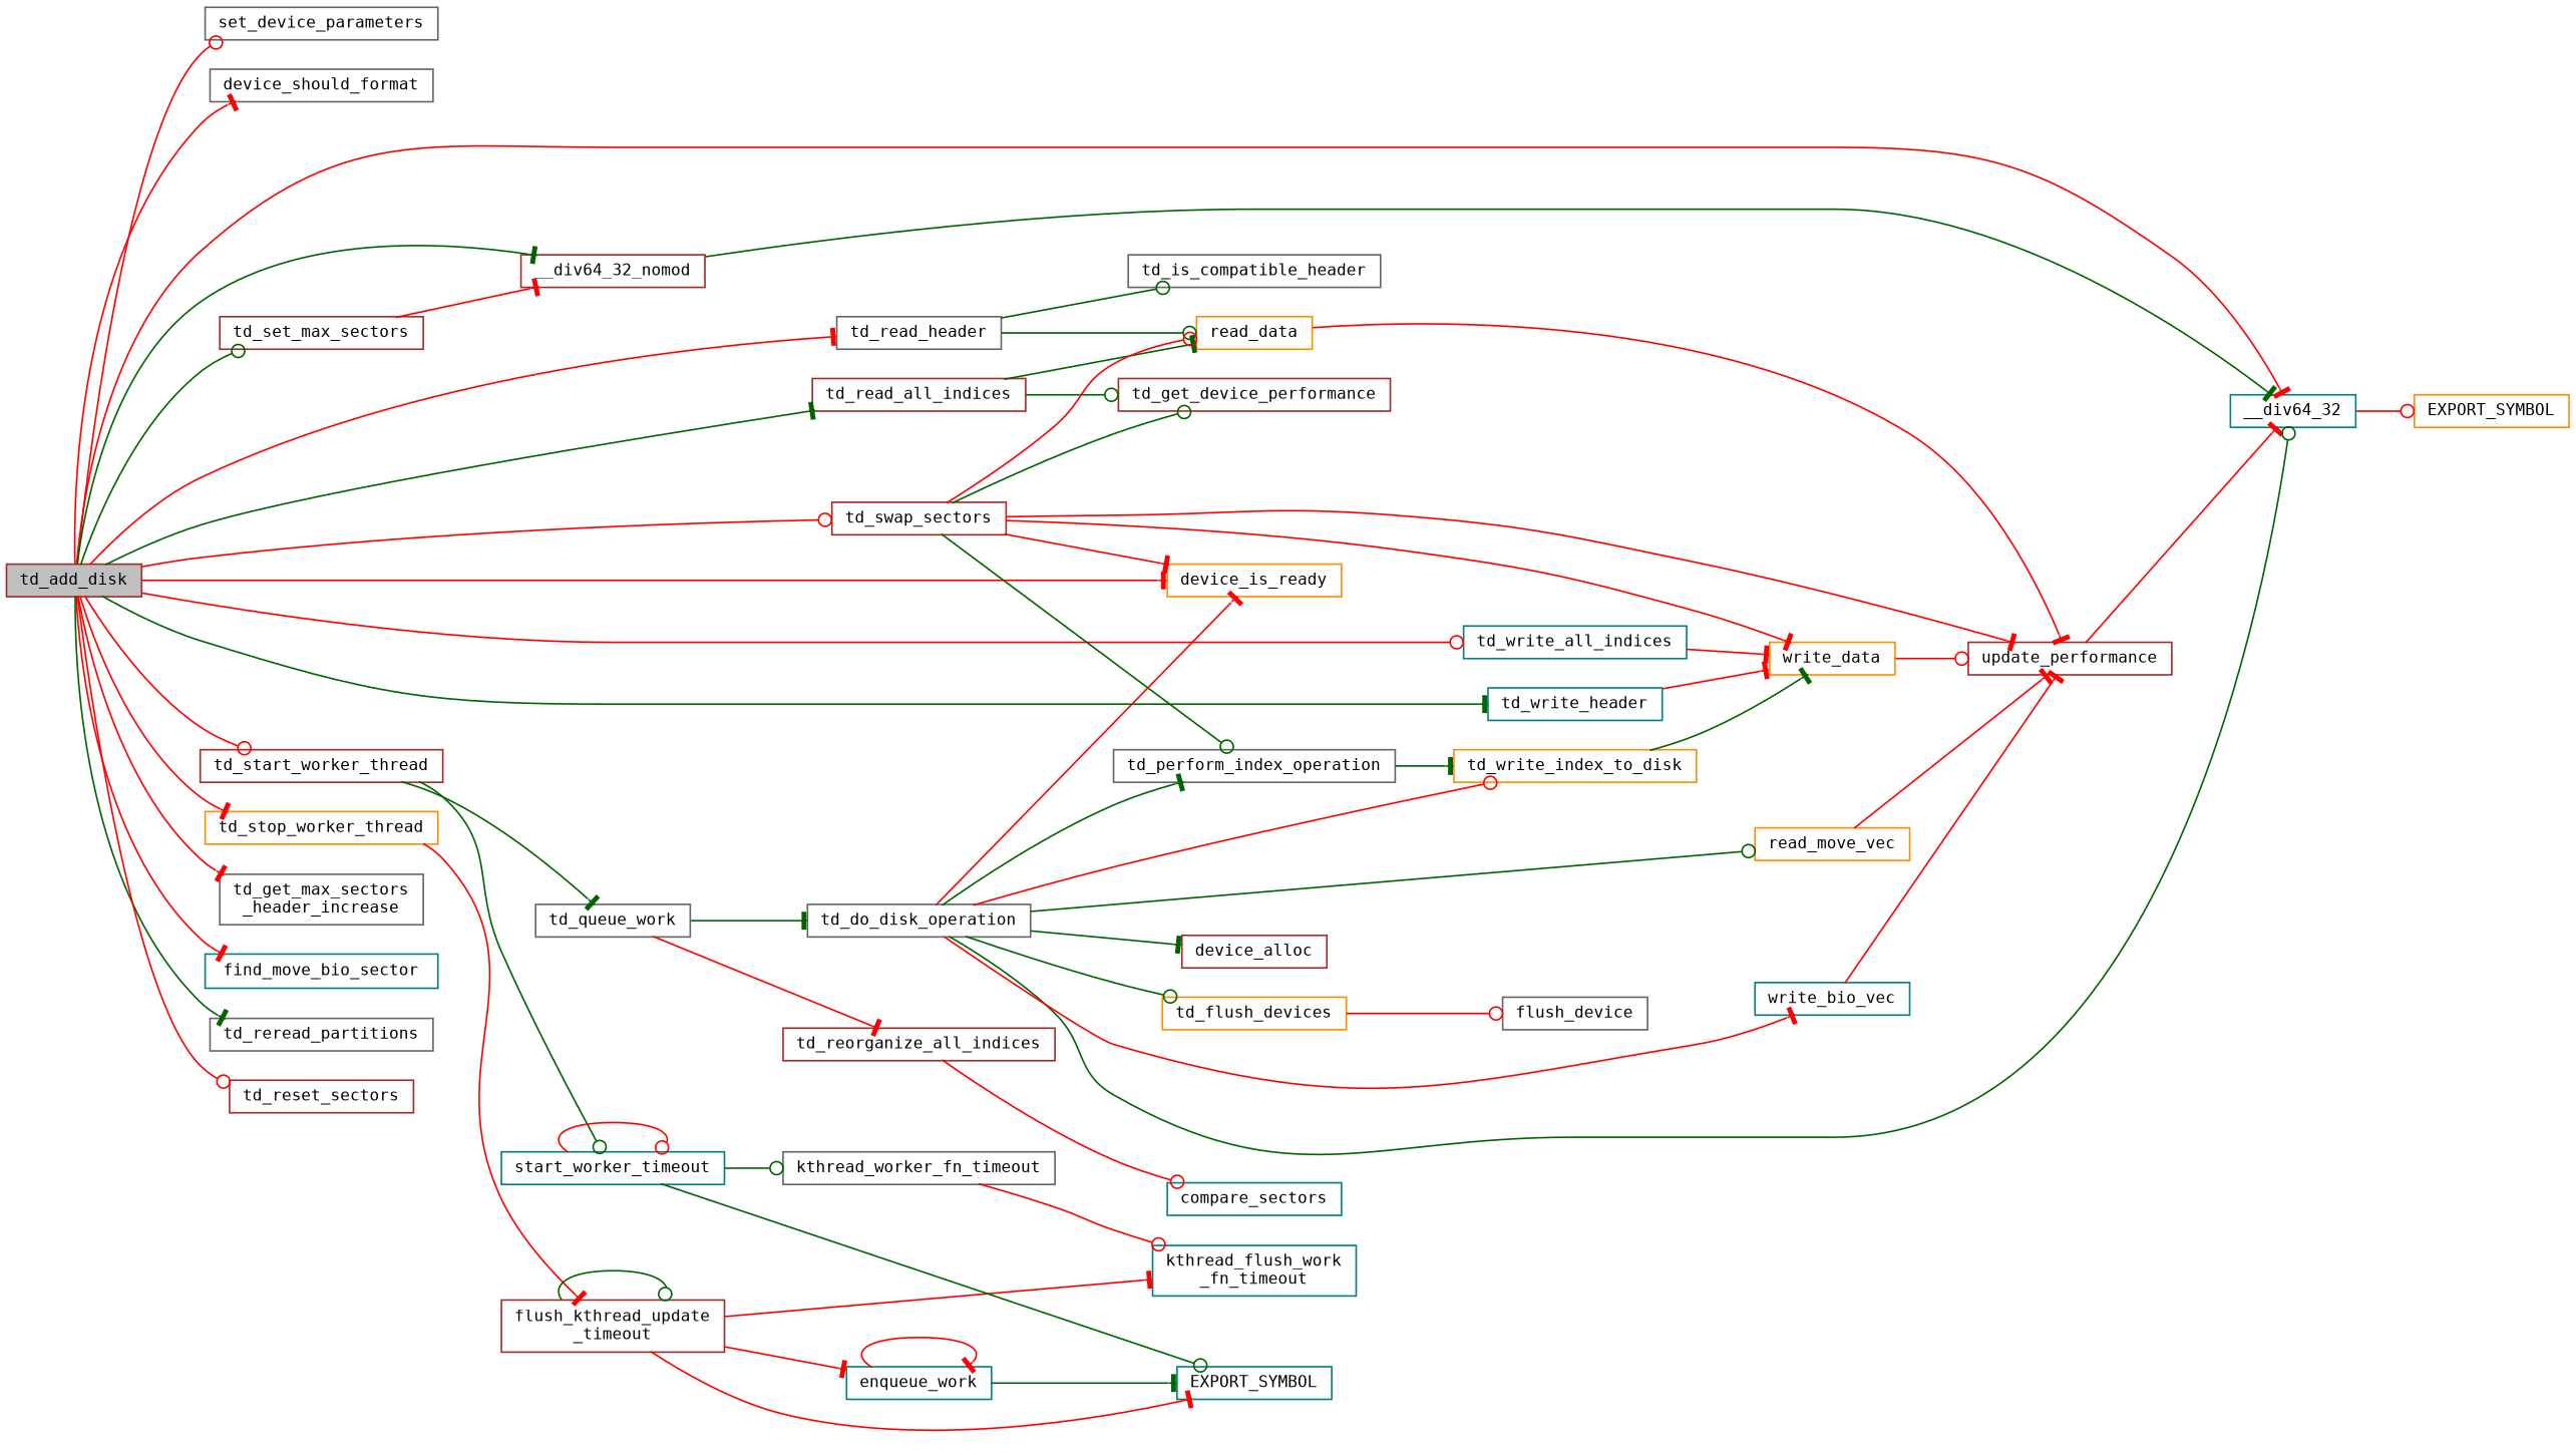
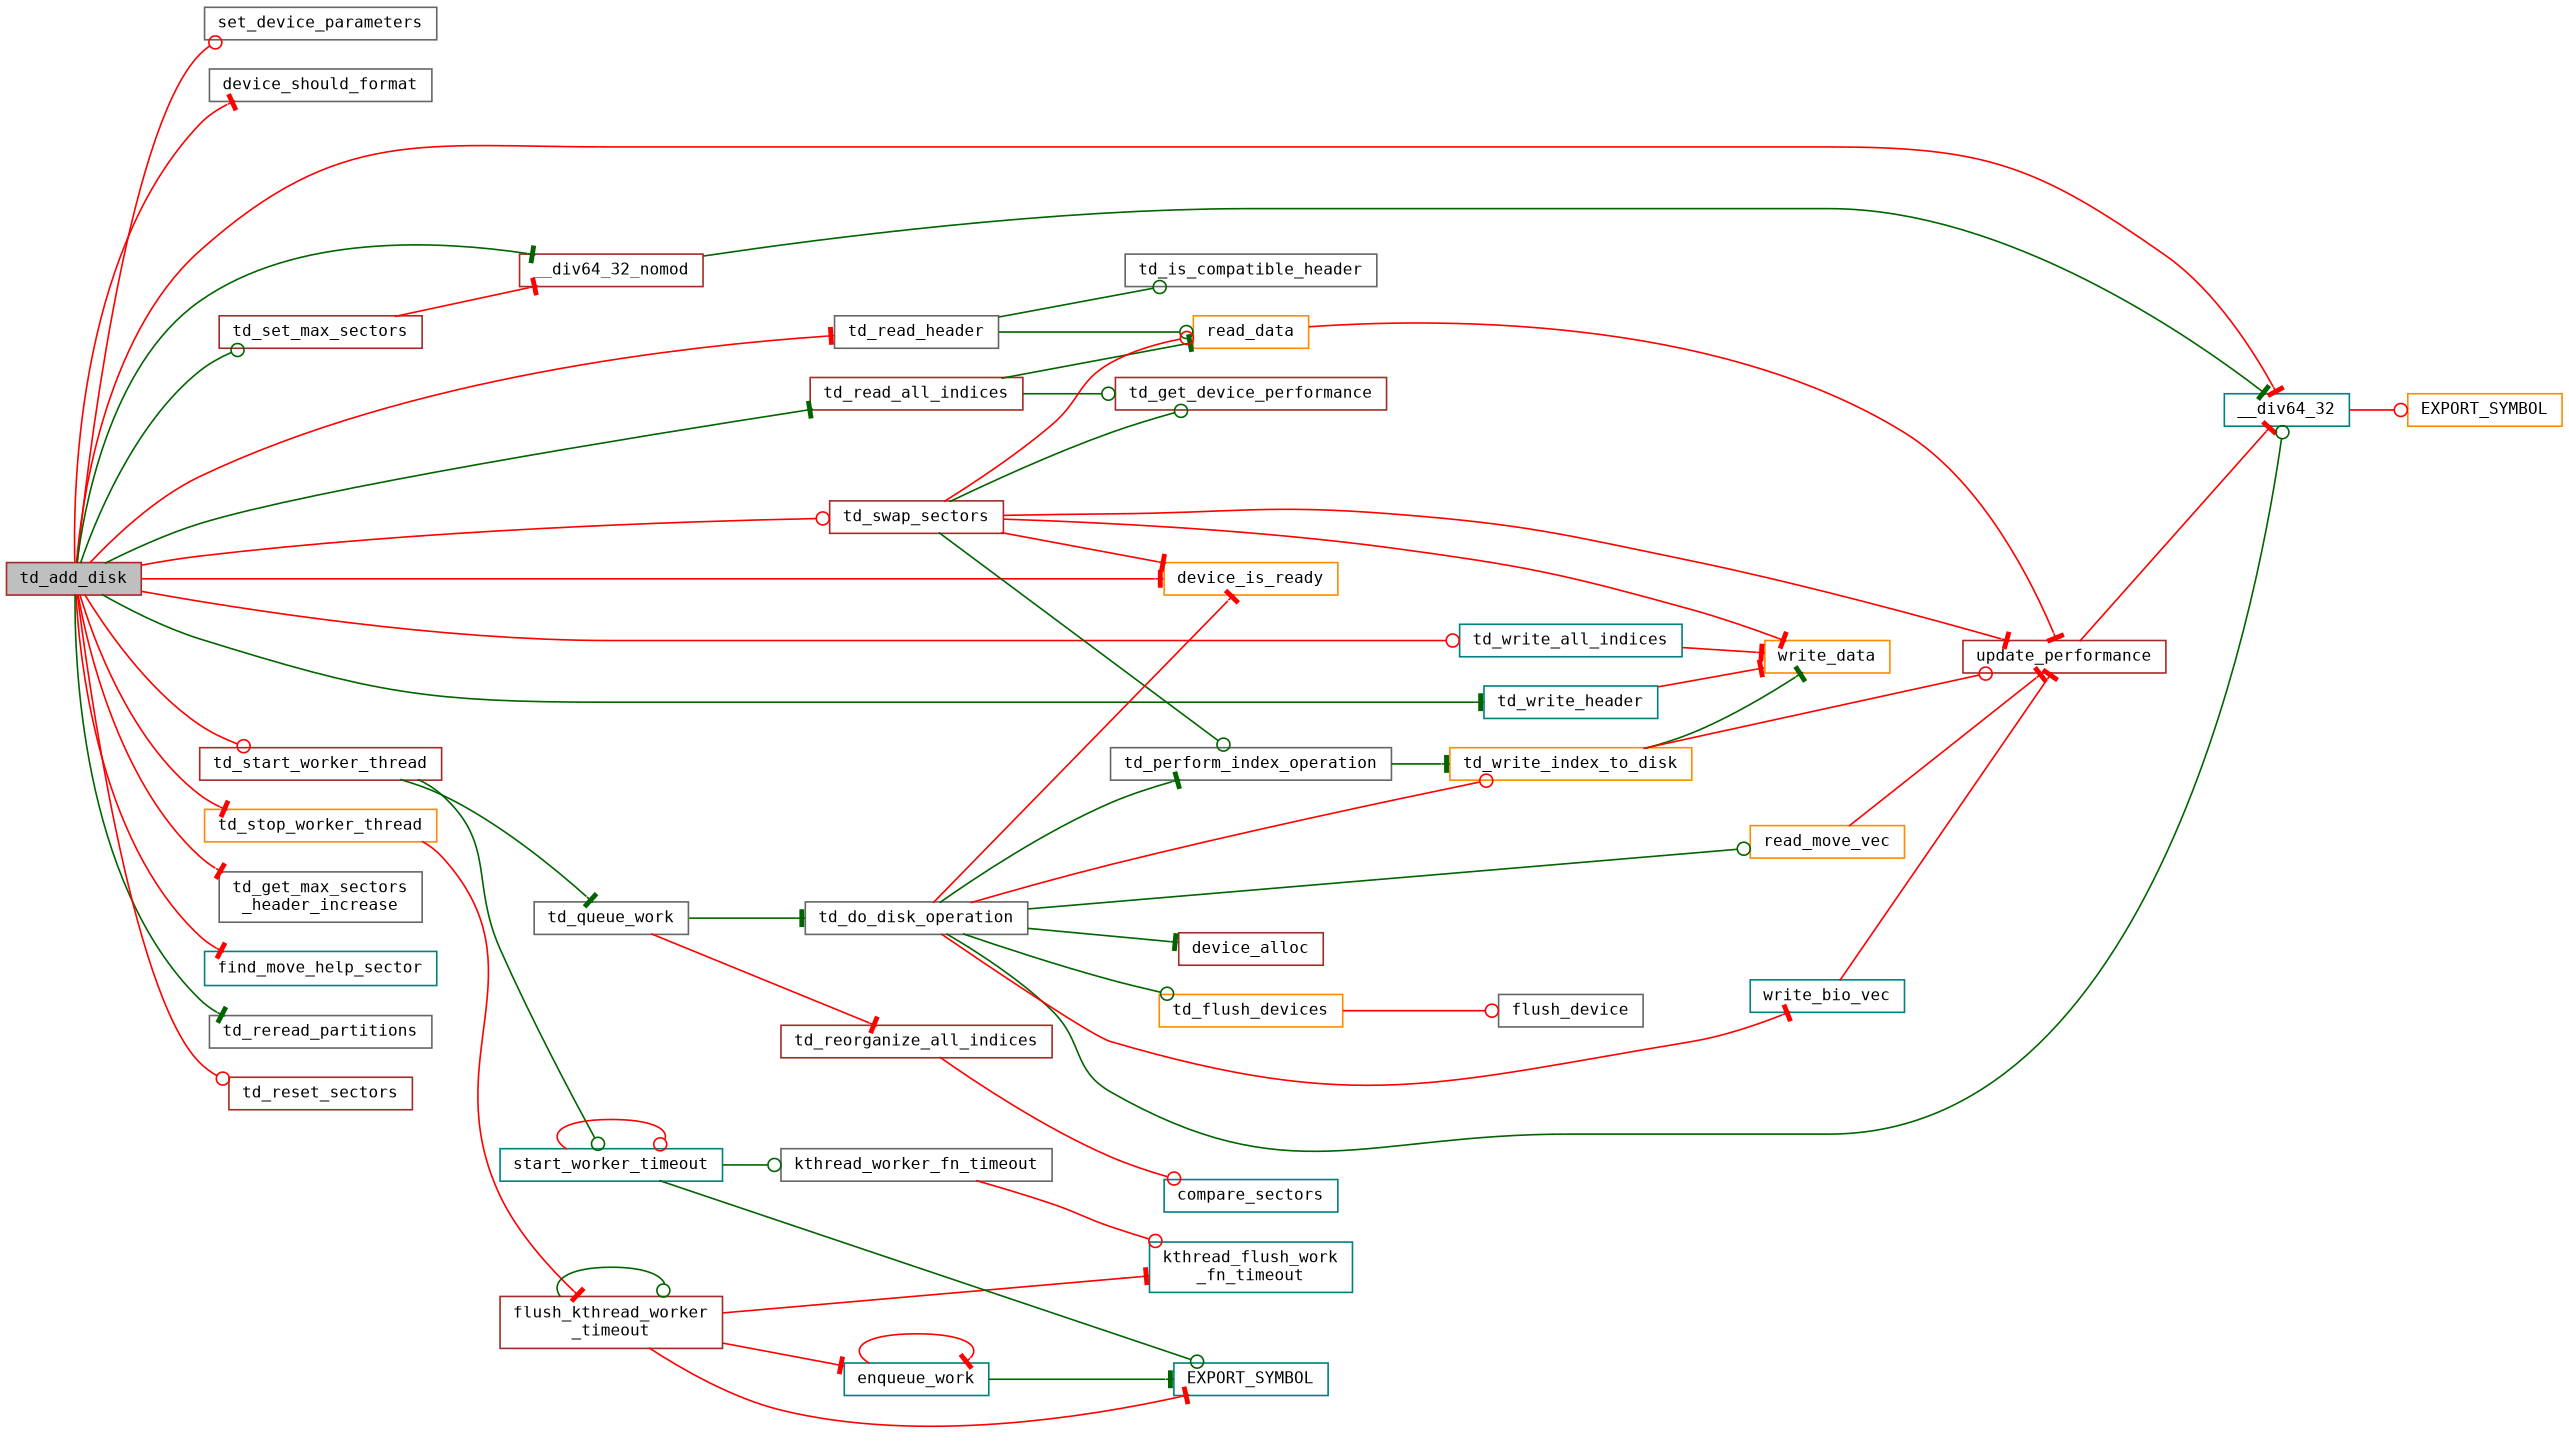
  digraph {
    fontname="DejaVu Sans Mono"
    rankdir=LR
    node [color=brown fillcolor=white fontname="DejaVu Sans Mono" fontsize=10 shape=record style=filled]
    edge [arrowhead=tee color=red fontname="DejaVu Sans Mono" fontsize=10 labelfontname=Helvetica labelfontsize=10 style=solid]
    n1 [fillcolor=grey75 fontcolor=black height=0.2 label=td_add_disk width=0.4]
    n2 [color=gray40 height=0.2 label=set_device_parameters width=0.4]
    n3 [color=gray40 height=0.2 label=device_should_format width=0.4]
    n4 [color=gray40 height=0.2 label=td_read_header width=0.4]
    n5 [color=teal height=0.2 label=__div64_32 width=0.4]
    n6 [color=gray40 height=0.2 label="td_get_max_sectors\l_header_increase" width=0.4]
    n7 [height=0.2 label=td_set_max_sectors width=0.4]
    n8 [height=0.2 label=__div64_32_nomod width=0.4]
    n9 [color=teal height=0.2 label=td_write_header width=0.4]
    n10 [color=teal height=0.2 label=td_write_all_indices width=0.4]
    n11 [color=darkorange height=0.2 label=device_is_ready width=0.4]
    n12 [height=0.2 label=td_read_all_indices width=0.4]
-   n13 [color=teal height=0.2 label=find_move_bio_sector width=0.4]
+   n13 [color=teal height=0.2 label=find_move_help_sector width=0.4]
    n14 [color=darkorange height=0.2 label=td_stop_worker_thread width=0.4]
    n15 [height=0.2 label=td_swap_sectors width=0.4]
    n16 [height=0.2 label=td_start_worker_thread width=0.4]
    n17 [color=gray40 height=0.2 label=td_reread_partitions width=0.4]
    n18 [height=0.2 label=td_reset_sectors width=0.4]
    n19 [color=darkorange height=0.2 label=read_data width=0.4]
    n20 [color=gray40 height=0.2 label=td_is_compatible_header width=0.4]
    n21 [color=darkorange height=0.2 label=EXPORT_SYMBOL width=0.4]
    n22 [color=gray40 height=0.2 label=td_perform_index_operation width=0.4]
    n23 [color=darkorange height=0.2 label=td_write_index_to_disk width=0.4]
    n24 [color=darkorange height=0.2 label=write_data width=0.4]
    n25 [height=0.2 label=td_get_device_performance width=0.4]
-   n26 [height=0.2 label="flush_kthread_update\l_timeout" width=0.4]
+   n26 [height=0.2 label="flush_kthread_worker\l_timeout" width=0.4]
    n27 [height=0.2 label=update_performance width=0.4]
    n28 [color=gray40 height=0.2 label=td_queue_work width=0.4]
    n29 [color=teal height=0.2 label=start_worker_timeout width=0.4]
    n30 [color=teal height=0.2 label="kthread_flush_work\l_fn_timeout" width=0.4]
    n31 [color=teal height=0.2 label=enqueue_work width=0.4]
    n32 [color=teal height=0.2 label=EXPORT_SYMBOL width=0.4]
    n33 [color=gray40 height=0.2 label=td_do_disk_operation width=0.4]
    n34 [height=0.2 label=td_reorganize_all_indices width=0.4]
    n35 [color=gray40 height=0.2 label=kthread_worker_fn_timeout width=0.4]
    n36 [color=darkorange height=0.2 label=td_flush_devices width=0.4]
    n37 [height=0.2 label=device_alloc width=0.4]
    n38 [color=teal height=0.2 label=write_bio_vec width=0.4]
    n39 [color=darkorange height=0.2 label=read_move_vec width=0.4]
    n40 [color=teal height=0.2 label=compare_sectors width=0.4]
    n41 [color=gray40 height=0.2 label=flush_device width=0.4]
    n1 -> n2 [arrowhead=odot]
    n1 -> n3
    n1 -> n4
    n1 -> n5
    n1 -> n6
    n1 -> n7 [arrowhead=odot color=darkgreen]
    n1 -> n8 [color=darkgreen]
    n1 -> n9 [color=darkgreen]
    n1 -> n10 [arrowhead=odot]
    n1 -> n11
    n1 -> n12 [color=darkgreen]
    n1 -> n13
    n1 -> n14
    n1 -> n15 [arrowhead=odot]
    n1 -> n16 [arrowhead=odot]
    n1 -> n17 [color=darkgreen]
    n1 -> n18 [arrowhead=odot]
    n4 -> n19 [arrowhead=odot color=darkgreen]
    n4 -> n20 [arrowhead=odot color=darkgreen]
    n5 -> n21 [arrowhead=odot]
    n7 -> n8
    n8 -> n5 [color=darkgreen]
    n9 -> n24
    n10 -> n24
    n12 -> n19 [color=darkgreen]
    n12 -> n25 [arrowhead=odot color=darkgreen]
    n14 -> n26
    n15 -> n11
    n15 -> n19 [arrowhead=odot]
    n15 -> n22 [arrowhead=odot color=darkgreen]
    n15 -> n24
    n15 -> n25 [arrowhead=odot color=darkgreen]
    n15 -> n27
    n16 -> n28 [color=darkgreen]
    n16 -> n29 [arrowhead=odot color=darkgreen]
    n19 -> n27
    n22 -> n23 [color=darkgreen]
    n23 -> n24 [color=darkgreen]
-   n24 -> n27 [arrowhead=odot]
+   n23 -> n27 [arrowhead=odot]
    n26 -> n26 [arrowhead=odot color=darkgreen]
    n26 -> n30
    n26 -> n31
    n26 -> n32
    n27 -> n5
    n28 -> n33 [color=darkgreen]
    n28 -> n34
    n29 -> n29 [arrowhead=odot]
    n29 -> n32 [arrowhead=odot color=darkgreen]
    n29 -> n35 [arrowhead=odot color=darkgreen]
    n31 -> n31
    n31 -> n32 [color=darkgreen]
    n33 -> n5 [arrowhead=odot color=darkgreen]
    n33 -> n11
    n33 -> n22 [color=darkgreen]
    n33 -> n23 [arrowhead=odot]
    n33 -> n36 [arrowhead=odot color=darkgreen]
    n33 -> n37 [color=darkgreen]
    n33 -> n38
    n33 -> n39 [arrowhead=odot color=darkgreen]
    n34 -> n40 [arrowhead=odot]
    n35 -> n30 [arrowhead=odot]
    n36 -> n41 [arrowhead=odot]
    n38 -> n27
    n39 -> n27
  }
